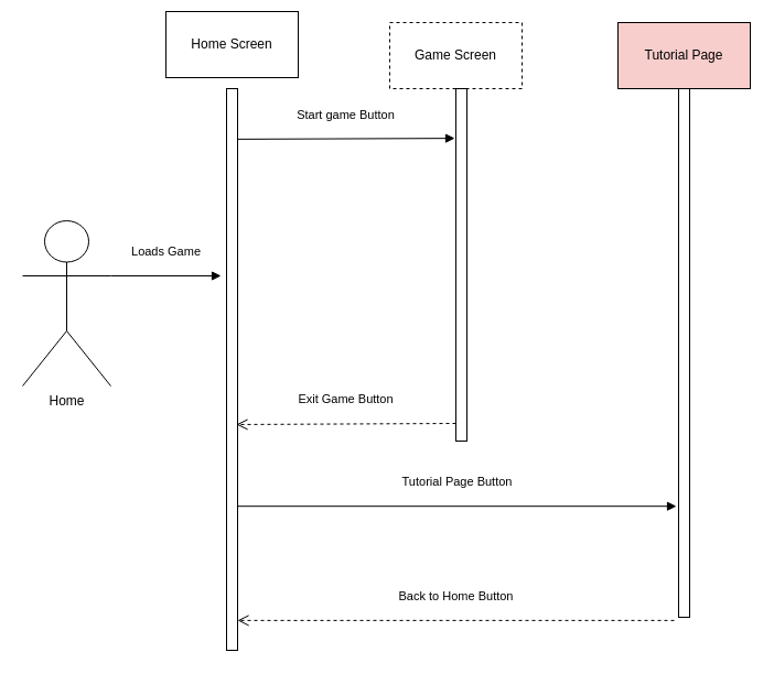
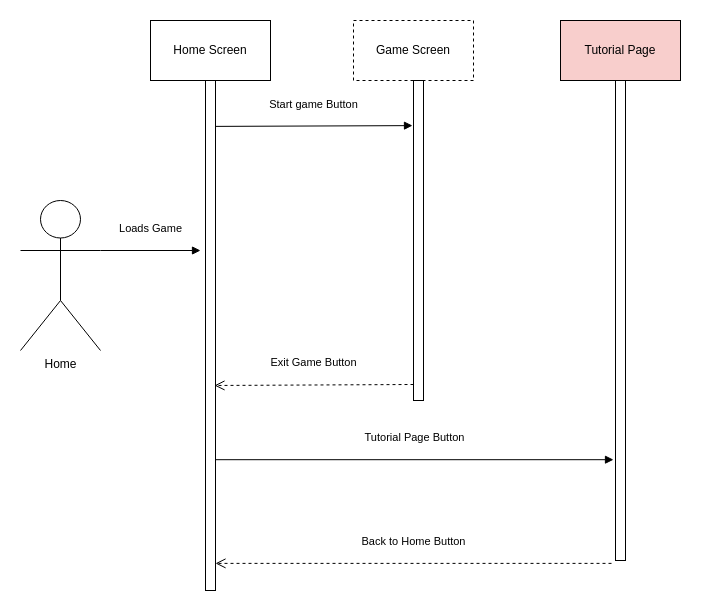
  <mxCell id="0" />
  <mxCell id="1" parent="0" />
  <mxCell id="2" value="Home" style="shape=umlActor;verticalLabelPosition=bottom;labelBackgroundColor=#ffffff;verticalAlign=top;html=1;outlineConnect=0;" vertex="1" parent="1"><mxGeometry x="20" y="200" width="80" height="150" as="geometry" /></mxCell>
- <mxCell id="3" value="Home Screen" style="rounded=0;whiteSpace=wrap;html=1;" vertex="1" parent="1"><mxGeometry x="150" y="10" width="120" height="60" as="geometry" /></mxCell>
+ <mxCell id="3" value="Home Screen" style="rounded=0;whiteSpace=wrap;html=1;" vertex="1" parent="1"><mxGeometry x="150" y="20" width="120" height="60" as="geometry" /></mxCell>
  <mxCell id="4" value="Game Screen" style="rounded=0;whiteSpace=wrap;html=1;dashed=1;" vertex="1" parent="1"><mxGeometry x="353" y="20" width="120" height="60" as="geometry" /></mxCell>
  <mxCell id="5" value="Tutorial Page" style="rounded=0;whiteSpace=wrap;html=1;fillColor=#f8cecc;" vertex="1" parent="1"><mxGeometry x="560" y="20" width="120" height="60" as="geometry" /></mxCell>
  <mxCell id="6" value="" style="html=1;points=[];perimeter=orthogonalPerimeter;" vertex="1" parent="1"><mxGeometry x="413" y="80" width="10" height="320" as="geometry" /></mxCell>
  <mxCell id="7" value="Start game Button&lt;br&gt;&lt;br&gt;" style="html=1;verticalAlign=bottom;endArrow=block;entryX=-0.1;entryY=0.141;exitX=0.9;exitY=0.09;exitDx=0;exitDy=0;exitPerimeter=0;entryDx=0;entryDy=0;entryPerimeter=0;" edge="1" target="6" parent="1" source="9"><mxGeometry relative="1" as="geometry"><mxPoint x="280" y="110" as="sourcePoint" /></mxGeometry></mxCell>
  <mxCell id="8" value="Exit Game Button&lt;br&gt;&lt;br&gt;" style="html=1;verticalAlign=bottom;endArrow=open;dashed=1;endSize=8;exitX=0;exitY=0.95;entryX=0.9;entryY=0.598;entryDx=0;entryDy=0;entryPerimeter=0;" edge="1" source="6" parent="1" target="9"><mxGeometry relative="1" as="geometry"><mxPoint x="260" y="385" as="targetPoint" /></mxGeometry></mxCell>
  <mxCell id="9" value="" style="html=1;points=[];perimeter=orthogonalPerimeter;" vertex="1" parent="1"><mxGeometry x="205" y="80" width="10" height="510" as="geometry" /></mxCell>
  <mxCell id="10" value="" style="html=1;points=[];perimeter=orthogonalPerimeter;" vertex="1" parent="1"><mxGeometry x="615" y="80" width="10" height="480" as="geometry" /></mxCell>
  <mxCell id="11" value="Tutorial Page Button&lt;br&gt;&lt;br&gt;" style="html=1;verticalAlign=bottom;endArrow=block;entryX=-0.2;entryY=0.79;entryDx=0;entryDy=0;entryPerimeter=0;" edge="1" target="10" parent="1" source="9"><mxGeometry relative="1" as="geometry"><mxPoint x="-50" y="670" as="sourcePoint" /></mxGeometry></mxCell>
  <mxCell id="12" value="Back to Home Button&lt;br&gt;&lt;br&gt;" style="html=1;verticalAlign=bottom;endArrow=open;dashed=1;endSize=8;exitX=-0.4;exitY=1.006;exitDx=0;exitDy=0;exitPerimeter=0;" edge="1" source="10" parent="1" target="9"><mxGeometry relative="1" as="geometry"><mxPoint x="-50" y="746" as="targetPoint" /></mxGeometry></mxCell>
  <mxCell id="13" value="Loads Game&lt;br&gt;&lt;br&gt;" style="html=1;verticalAlign=bottom;endArrow=block;" edge="1" parent="1"><mxGeometry width="80" relative="1" as="geometry"><mxPoint x="100" y="250" as="sourcePoint" /><mxPoint x="200" y="250" as="targetPoint" /></mxGeometry></mxCell>
